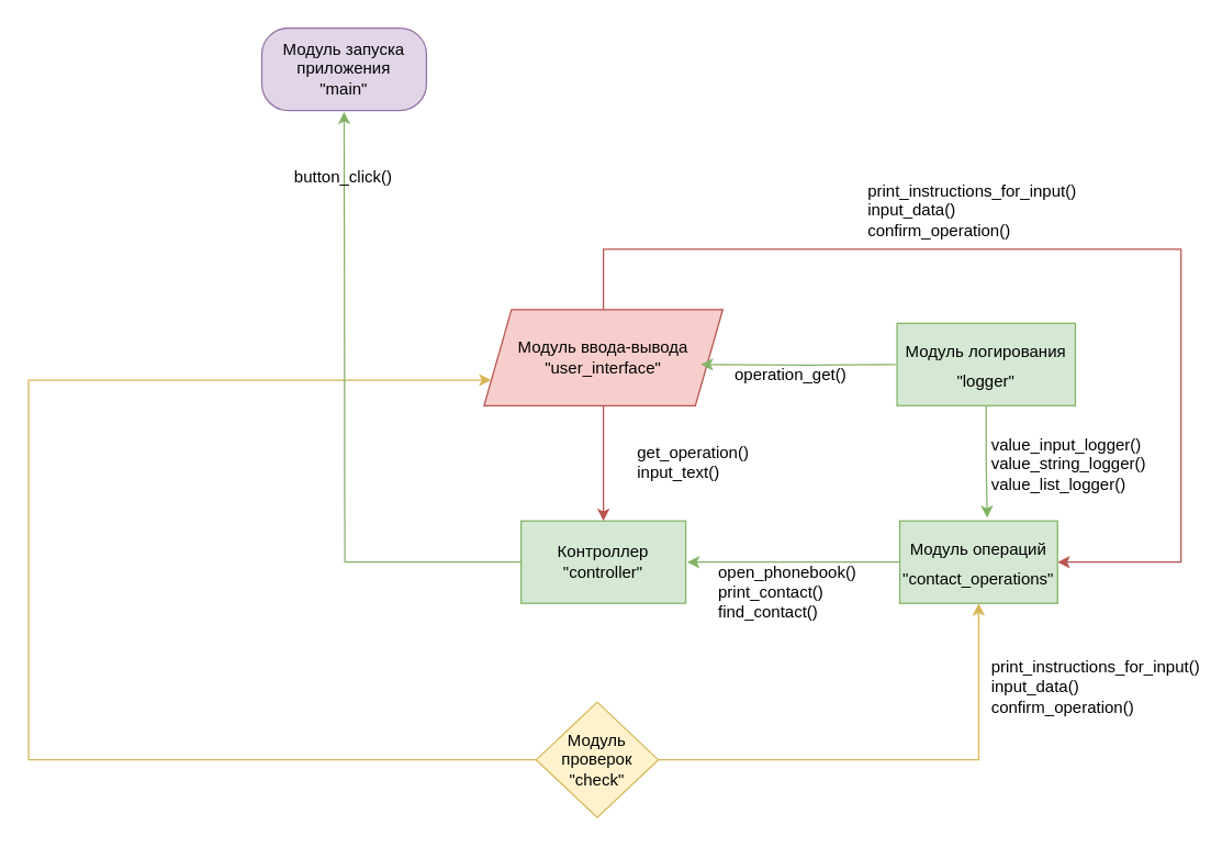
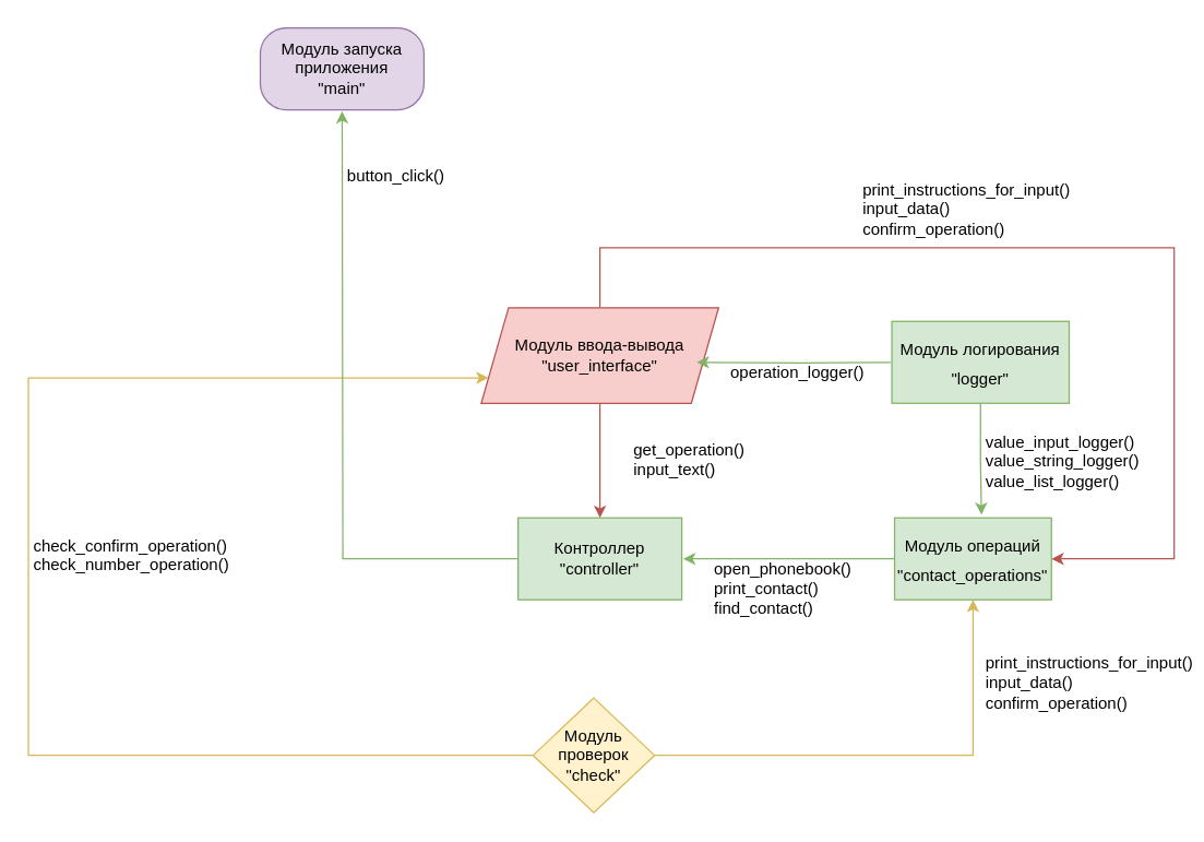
  <mxCell id="0" />
  <mxCell id="1" parent="0" />
  <mxCell id="2" style="edgeStyle=orthogonalEdgeStyle;rounded=0;orthogonalLoop=1;jettySize=auto;html=1;entryX=0;entryY=0.75;entryDx=0;entryDy=0;fillColor=#fff2cc;strokeColor=#d6b656;exitX=0;exitY=0.5;exitDx=0;exitDy=0;" edge="1" parent="1" source="4" target="9"><mxGeometry relative="1" as="geometry"><Array as="points"><mxPoint x="20" y="553" /><mxPoint x="20" y="276" /></Array></mxGeometry></mxCell>
  <mxCell id="3" style="edgeStyle=orthogonalEdgeStyle;rounded=0;orthogonalLoop=1;jettySize=auto;html=1;entryX=0.5;entryY=1;entryDx=0;entryDy=0;fillColor=#fff2cc;strokeColor=#d6b656;" edge="1" parent="1" source="4" target="11"><mxGeometry relative="1" as="geometry" /></mxCell>
  <mxCell id="4" value="&lt;span style=&quot;white-space: normal&quot;&gt;Модуль проверок&lt;/span&gt;&lt;br style=&quot;white-space: normal&quot;&gt;&lt;span style=&quot;white-space: normal&quot;&gt;&quot;check&quot;&lt;/span&gt;" style="rhombus;whiteSpace=wrap;html=1;fillColor=#fff2cc;strokeColor=#d6b656;" vertex="1" parent="1"><mxGeometry x="390" y="511" width="89" height="84" as="geometry" /></mxCell>
  <mxCell id="5" style="edgeStyle=orthogonalEdgeStyle;rounded=0;orthogonalLoop=1;jettySize=auto;html=1;fontStyle=1;fillColor=#d5e8d4;strokeColor=#82b366;" edge="1" parent="1" source="6"><mxGeometry relative="1" as="geometry"><mxPoint x="250" y="81" as="targetPoint" /></mxGeometry></mxCell>
  <mxCell id="6" value="&lt;font style=&quot;vertical-align: inherit&quot;&gt;&lt;font style=&quot;vertical-align: inherit&quot;&gt;Контроллер&lt;br&gt;&quot;controller&quot;&lt;/font&gt;&lt;/font&gt;" style="rounded=0;whiteSpace=wrap;html=1;fillColor=#d5e8d4;strokeColor=#82b366;" vertex="1" parent="1"><mxGeometry x="379" y="379" width="120" height="60" as="geometry" /></mxCell>
  <mxCell id="7" style="edgeStyle=orthogonalEdgeStyle;rounded=0;orthogonalLoop=1;jettySize=auto;html=1;entryX=0.5;entryY=0;entryDx=0;entryDy=0;fillColor=#f8cecc;strokeColor=#b85450;" edge="1" parent="1" source="9" target="6"><mxGeometry relative="1" as="geometry" /></mxCell>
  <mxCell id="8" style="edgeStyle=orthogonalEdgeStyle;rounded=0;orthogonalLoop=1;jettySize=auto;html=1;entryX=1;entryY=0.5;entryDx=0;entryDy=0;fillColor=#f8cecc;strokeColor=#b85450;" edge="1" parent="1" source="9" target="11"><mxGeometry relative="1" as="geometry"><Array as="points"><mxPoint x="439" y="181" /><mxPoint x="860" y="181" /><mxPoint x="860" y="409" /></Array></mxGeometry></mxCell>
  <mxCell id="9" value="&lt;font style=&quot;vertical-align: inherit&quot;&gt;&lt;font style=&quot;vertical-align: inherit&quot;&gt;&lt;font style=&quot;vertical-align: inherit&quot;&gt;&lt;font style=&quot;vertical-align: inherit&quot;&gt;&lt;font style=&quot;vertical-align: inherit&quot;&gt;&lt;font style=&quot;vertical-align: inherit&quot;&gt;&lt;font style=&quot;vertical-align: inherit&quot;&gt;&lt;font style=&quot;vertical-align: inherit&quot;&gt;Модуль ввода-вывода&lt;br&gt;&lt;/font&gt;&lt;/font&gt;&lt;font style=&quot;vertical-align: inherit&quot;&gt;&lt;font style=&quot;vertical-align: inherit&quot;&gt;&quot;user_interface&quot;&lt;/font&gt;&lt;/font&gt;&lt;br&gt;&lt;/font&gt;&lt;/font&gt;&lt;/font&gt;&lt;/font&gt;&lt;/font&gt;&lt;/font&gt;" style="shape=parallelogram;perimeter=parallelogramPerimeter;whiteSpace=wrap;html=1;fixedSize=1;fillColor=#f8cecc;strokeColor=#b85450;" vertex="1" parent="1"><mxGeometry x="352" y="225" width="174" height="70" as="geometry" /></mxCell>
  <mxCell id="10" style="edgeStyle=orthogonalEdgeStyle;rounded=0;orthogonalLoop=1;jettySize=auto;html=1;fillColor=#d5e8d4;strokeColor=#82b366;" edge="1" parent="1" source="11"><mxGeometry relative="1" as="geometry"><mxPoint x="500" y="409" as="targetPoint" /></mxGeometry></mxCell>
  <mxCell id="11" value="&lt;font style=&quot;font-size: 12px&quot;&gt;&lt;font style=&quot;vertical-align: inherit&quot;&gt;&lt;font style=&quot;vertical-align: inherit&quot;&gt;&lt;font style=&quot;vertical-align: inherit&quot;&gt;&lt;font style=&quot;vertical-align: inherit&quot;&gt;&lt;font style=&quot;vertical-align: inherit&quot;&gt;&lt;font style=&quot;vertical-align: inherit&quot;&gt;&lt;font style=&quot;vertical-align: inherit&quot;&gt;&lt;font style=&quot;vertical-align: inherit&quot;&gt;&lt;font style=&quot;vertical-align: inherit&quot;&gt;&lt;font style=&quot;vertical-align: inherit&quot;&gt;&lt;font style=&quot;vertical-align: inherit&quot;&gt;&lt;font style=&quot;vertical-align: inherit&quot;&gt;Модуль операций&lt;br&gt;&quot;contact_operations&quot;&lt;br&gt;&lt;/font&gt;&lt;/font&gt;&lt;/font&gt;&lt;/font&gt;&lt;/font&gt;&lt;/font&gt;&lt;/font&gt;&lt;/font&gt;&lt;/font&gt;&lt;/font&gt;&lt;/font&gt;&lt;/font&gt;&lt;/font&gt;" style="whiteSpace=wrap;html=1;fontSize=18;fillColor=#d5e8d4;strokeColor=#82b366;" vertex="1" parent="1"><mxGeometry x="655" y="379" width="115" height="60" as="geometry" /></mxCell>
  <mxCell id="12" value="&lt;div&gt;get_operation()&lt;/div&gt;&lt;div&gt;input_text()&lt;/div&gt;" style="text;html=1;" vertex="1" parent="1"><mxGeometry x="462" y="316" width="98" height="43" as="geometry" /></mxCell>
+ <mxCell id="13" value="&lt;div&gt;check_confirm_operation()&lt;/div&gt;&lt;div&gt;check_number_operation()&lt;/div&gt;" style="text;html=1;" vertex="1" parent="1"><mxGeometry x="22" y="386" width="150" height="66" as="geometry" /></mxCell>
  <mxCell id="14" style="edgeStyle=orthogonalEdgeStyle;rounded=0;orthogonalLoop=1;jettySize=auto;html=1;fillColor=#d5e8d4;strokeColor=#82b366;entryX=0.908;entryY=0.571;entryDx=0;entryDy=0;entryPerimeter=0;" edge="1" parent="1" target="9"><mxGeometry relative="1" as="geometry"><mxPoint x="652" y="265" as="sourcePoint" /><mxPoint x="520" y="265" as="targetPoint" /></mxGeometry></mxCell>
  <mxCell id="15" style="edgeStyle=orthogonalEdgeStyle;rounded=0;orthogonalLoop=1;jettySize=auto;html=1;entryX=0.554;entryY=-0.037;entryDx=0;entryDy=0;entryPerimeter=0;fillColor=#d5e8d4;strokeColor=#82b366;" edge="1" parent="1" source="16" target="11"><mxGeometry relative="1" as="geometry" /></mxCell>
  <mxCell id="16" value="&lt;font style=&quot;font-size: 12px&quot;&gt;&lt;font style=&quot;vertical-align: inherit&quot;&gt;&lt;font style=&quot;vertical-align: inherit&quot;&gt;Модуль логирования&lt;br&gt;&quot;logger&quot;&lt;br&gt;&lt;/font&gt;&lt;/font&gt;&lt;/font&gt;" style="whiteSpace=wrap;html=1;fontSize=18;fillColor=#d5e8d4;strokeColor=#82b366;" vertex="1" parent="1"><mxGeometry x="653" y="235" width="130" height="60" as="geometry" /></mxCell>
  <mxCell id="17" value="&lt;div&gt;open_phonebook()&lt;/div&gt;&lt;div&gt;print_contact()&lt;/div&gt;&lt;div&gt;find_contact()&lt;/div&gt;" style="text;html=1;" vertex="1" parent="1"><mxGeometry x="521" y="403" width="109" height="58" as="geometry" /></mxCell>
- <mxCell id="18" value="operation_get()" style="text;html=1;fontSize=12;" vertex="1" parent="1"><mxGeometry x="533" y="258.5" width="115" height="50" as="geometry" /></mxCell>
- <mxCell id="19" value="button_click()" style="text;html=1;" vertex="1" parent="1"><mxGeometry x="212" y="115" width="100" height="30" as="geometry" /></mxCell>
+ <mxCell id="18" value="operation_logger()" style="text;html=1;fontSize=12;" vertex="1" parent="1"><mxGeometry x="533" y="258.5" width="115" height="50" as="geometry" /></mxCell>
+ <mxCell id="19" value="button_click()" style="text;html=1;" vertex="1" parent="1"><mxGeometry x="252" y="115" width="100" height="30" as="geometry" /></mxCell>
  <mxCell id="20" value="&lt;span style=&quot;white-space: normal&quot;&gt;Модуль запуска приложения&lt;/span&gt;&lt;br style=&quot;white-space: normal&quot;&gt;&lt;span style=&quot;white-space: normal&quot;&gt;&quot;main&quot;&lt;/span&gt;" style="rounded=1;whiteSpace=wrap;html=1;arcSize=32;fillColor=#e1d5e7;strokeColor=#9673a6;" vertex="1" parent="1"><mxGeometry x="190" y="20" width="120" height="60" as="geometry" /></mxCell>
  <mxCell id="21" value="&lt;div style=&quot;&quot;&gt;value_input_logger()&lt;/div&gt;&lt;div style=&quot;&quot;&gt;value_string_logger()&lt;/div&gt;&lt;div&gt;&lt;span style=&quot;background-color: initial;&quot;&gt;value_list_logger()&lt;/span&gt;&lt;/div&gt;" style="text;html=1;align=left;verticalAlign=middle;resizable=0;points=[];autosize=1;strokeColor=none;fillColor=none;" vertex="1" parent="1"><mxGeometry x="720" y="307.5" width="140" height="60" as="geometry" /></mxCell>
  <mxCell id="22" value="&lt;div&gt;print_instructions_for_input()&lt;/div&gt;&lt;div&gt;input_data()&lt;/div&gt;&lt;div&gt;confirm_operation()&lt;/div&gt;" style="text;html=1;strokeColor=none;fillColor=none;align=left;verticalAlign=middle;whiteSpace=wrap;rounded=0;" vertex="1" parent="1"><mxGeometry x="630" y="131" width="160" height="44" as="geometry" /></mxCell>
  <mxCell id="23" value="&lt;div&gt;print_instructions_for_input()&lt;/div&gt;&lt;div&gt;input_data()&lt;/div&gt;&lt;div&gt;confirm_operation()&lt;/div&gt;" style="text;html=1;strokeColor=none;fillColor=none;align=left;verticalAlign=middle;whiteSpace=wrap;rounded=0;" vertex="1" parent="1"><mxGeometry x="720" y="485" width="60" height="30" as="geometry" /></mxCell>
